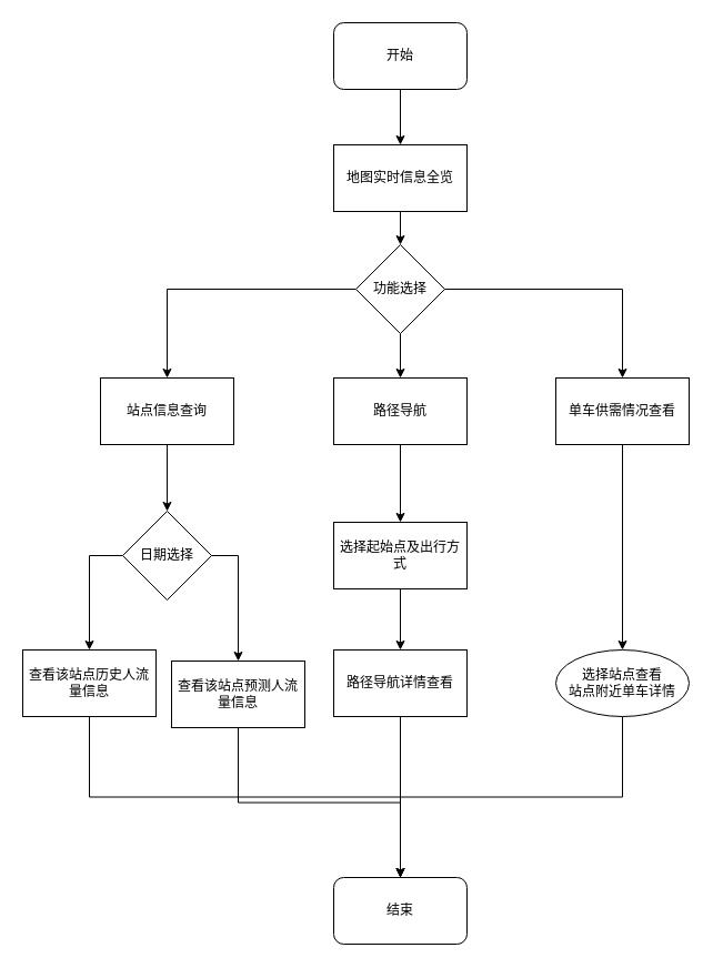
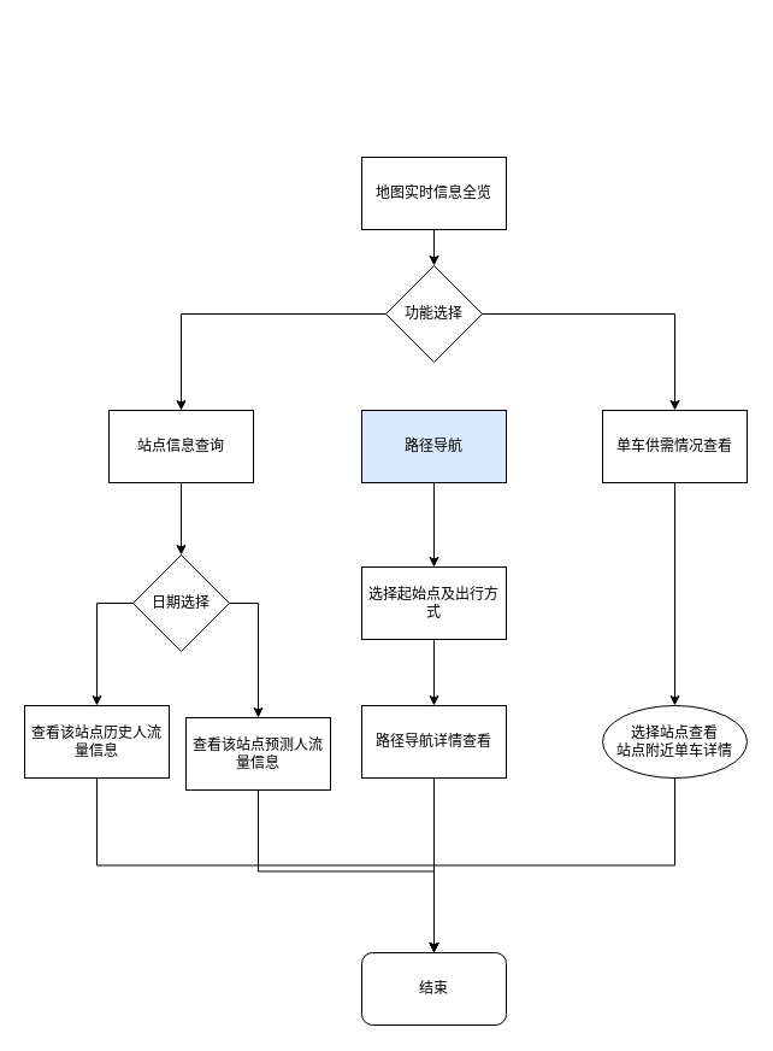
  <mxCell id="0" />
  <mxCell id="1" parent="0" />
- <mxCell id="2" style="edgeStyle=orthogonalEdgeStyle;rounded=0;orthogonalLoop=1;jettySize=auto;html=1;entryX=0.5;entryY=0;entryDx=0;entryDy=0;" parent="1" source="3" target="12" edge="1"><mxGeometry relative="1" as="geometry" /></mxCell>
- <mxCell id="3" value="开始" style="rounded=1;whiteSpace=wrap;html=1;" parent="1" vertex="1"><mxGeometry x="300" y="20" width="120" height="60" as="geometry" /></mxCell>
  <mxCell id="4" value="结束" style="rounded=1;whiteSpace=wrap;html=1;" parent="1" vertex="1"><mxGeometry x="300" y="790" width="120" height="60" as="geometry" /></mxCell>
  <mxCell id="5" style="edgeStyle=orthogonalEdgeStyle;rounded=0;orthogonalLoop=1;jettySize=auto;html=1;entryX=0.5;entryY=0;entryDx=0;entryDy=0;" parent="1" source="8" target="14" edge="1"><mxGeometry relative="1" as="geometry" /></mxCell>
  <mxCell id="6" style="edgeStyle=orthogonalEdgeStyle;rounded=0;orthogonalLoop=1;jettySize=auto;html=1;entryX=0.5;entryY=0;entryDx=0;entryDy=0;" parent="1" source="8" target="10" edge="1"><mxGeometry relative="1" as="geometry" /></mxCell>
- <mxCell id="7" style="edgeStyle=orthogonalEdgeStyle;rounded=0;orthogonalLoop=1;jettySize=auto;html=1;entryX=0.5;entryY=0;entryDx=0;entryDy=0;" parent="1" source="8" target="23" edge="1"><mxGeometry relative="1" as="geometry" /></mxCell>
  <mxCell id="8" value="功能选择" style="rhombus;whiteSpace=wrap;html=1;" parent="1" vertex="1"><mxGeometry x="320" y="220" width="80" height="80" as="geometry" /></mxCell>
  <mxCell id="9" style="edgeStyle=orthogonalEdgeStyle;rounded=0;orthogonalLoop=1;jettySize=auto;html=1;entryX=0.5;entryY=0;entryDx=0;entryDy=0;" parent="1" source="10" target="29" edge="1"><mxGeometry relative="1" as="geometry" /></mxCell>
  <mxCell id="10" value="单车供需情况查看" style="rounded=0;whiteSpace=wrap;html=1;" parent="1" vertex="1"><mxGeometry x="500" y="340" width="120" height="60" as="geometry" /></mxCell>
  <mxCell id="11" style="edgeStyle=orthogonalEdgeStyle;rounded=0;orthogonalLoop=1;jettySize=auto;html=1;entryX=0.5;entryY=0;entryDx=0;entryDy=0;" parent="1" source="12" target="8" edge="1"><mxGeometry relative="1" as="geometry" /></mxCell>
  <mxCell id="12" value="地图实时信息全览" style="rounded=0;whiteSpace=wrap;html=1;" parent="1" vertex="1"><mxGeometry x="300" y="130" width="120" height="60" as="geometry" /></mxCell>
  <mxCell id="13" style="edgeStyle=orthogonalEdgeStyle;rounded=0;orthogonalLoop=1;jettySize=auto;html=1;entryX=0.5;entryY=0;entryDx=0;entryDy=0;" parent="1" source="14" target="21" edge="1"><mxGeometry relative="1" as="geometry" /></mxCell>
  <mxCell id="14" value="站点信息查询" style="rounded=0;whiteSpace=wrap;html=1;" parent="1" vertex="1"><mxGeometry x="90" y="340" width="120" height="60" as="geometry" /></mxCell>
  <mxCell id="15" style="edgeStyle=orthogonalEdgeStyle;rounded=0;orthogonalLoop=1;jettySize=auto;html=1;entryX=0.5;entryY=0;entryDx=0;entryDy=0;exitX=0.5;exitY=1;exitDx=0;exitDy=0;" parent="1" source="16" target="4" edge="1"><mxGeometry relative="1" as="geometry" /></mxCell>
  <mxCell id="16" value="查看该站点历史人流量信息" style="rounded=0;whiteSpace=wrap;html=1;" parent="1" vertex="1"><mxGeometry x="20" y="585" width="120" height="60" as="geometry" /></mxCell>
  <mxCell id="17" style="edgeStyle=orthogonalEdgeStyle;rounded=0;orthogonalLoop=1;jettySize=auto;html=1;entryX=0.5;entryY=0;entryDx=0;entryDy=0;exitX=0.5;exitY=1;exitDx=0;exitDy=0;" parent="1" source="18" target="4" edge="1"><mxGeometry relative="1" as="geometry" /></mxCell>
  <mxCell id="18" value="查看该站点预测人流量信息" style="rounded=0;whiteSpace=wrap;html=1;" parent="1" vertex="1"><mxGeometry x="154" y="595" width="120" height="60" as="geometry" /></mxCell>
  <mxCell id="19" style="edgeStyle=orthogonalEdgeStyle;rounded=0;orthogonalLoop=1;jettySize=auto;html=1;entryX=0.5;entryY=0;entryDx=0;entryDy=0;exitX=0;exitY=0.5;exitDx=0;exitDy=0;" parent="1" source="21" target="16" edge="1"><mxGeometry relative="1" as="geometry" /></mxCell>
  <mxCell id="20" style="edgeStyle=orthogonalEdgeStyle;rounded=0;orthogonalLoop=1;jettySize=auto;html=1;entryX=0.5;entryY=0;entryDx=0;entryDy=0;exitX=1;exitY=0.5;exitDx=0;exitDy=0;" parent="1" source="21" target="18" edge="1"><mxGeometry relative="1" as="geometry" /></mxCell>
  <mxCell id="21" value="日期选择" style="rhombus;whiteSpace=wrap;html=1;" parent="1" vertex="1"><mxGeometry x="110" y="460" width="80" height="80" as="geometry" /></mxCell>
  <mxCell id="22" style="edgeStyle=orthogonalEdgeStyle;rounded=0;orthogonalLoop=1;jettySize=auto;html=1;entryX=0.5;entryY=0;entryDx=0;entryDy=0;" parent="1" source="23" target="25" edge="1"><mxGeometry relative="1" as="geometry" /></mxCell>
- <mxCell id="23" value="路径导航" style="rounded=0;whiteSpace=wrap;html=1;" parent="1" vertex="1"><mxGeometry x="300" y="340" width="120" height="60" as="geometry" /></mxCell>
+ <mxCell id="23" value="路径导航" style="rounded=0;whiteSpace=wrap;html=1;fillColor=#dae8fc;" parent="1" vertex="1"><mxGeometry x="300" y="340" width="120" height="60" as="geometry" /></mxCell>
  <mxCell id="24" style="edgeStyle=orthogonalEdgeStyle;rounded=0;orthogonalLoop=1;jettySize=auto;html=1;entryX=0.5;entryY=0;entryDx=0;entryDy=0;" parent="1" source="25" target="27" edge="1"><mxGeometry relative="1" as="geometry" /></mxCell>
  <mxCell id="25" value="选择起始点及出行方式" style="rounded=0;whiteSpace=wrap;html=1;" parent="1" vertex="1"><mxGeometry x="300" y="470" width="120" height="60" as="geometry" /></mxCell>
  <mxCell id="26" style="edgeStyle=orthogonalEdgeStyle;rounded=0;orthogonalLoop=1;jettySize=auto;html=1;entryX=0.5;entryY=0;entryDx=0;entryDy=0;" parent="1" source="27" target="4" edge="1"><mxGeometry relative="1" as="geometry" /></mxCell>
  <mxCell id="27" value="路径导航详情查看" style="rounded=0;whiteSpace=wrap;html=1;" parent="1" vertex="1"><mxGeometry x="300" y="585" width="120" height="60" as="geometry" /></mxCell>
  <mxCell id="28" style="edgeStyle=orthogonalEdgeStyle;rounded=0;orthogonalLoop=1;jettySize=auto;html=1;exitX=0.5;exitY=1;exitDx=0;exitDy=0;" parent="1" source="29" target="4" edge="1"><mxGeometry relative="1" as="geometry" /></mxCell>
  <mxCell id="29" value="选择站点查看&lt;div&gt;站点附近单车详情&lt;/div&gt;" style="ellipse;whiteSpace=wrap;html=1;" parent="1" vertex="1"><mxGeometry x="500" y="585" width="120" height="60" as="geometry" /></mxCell>
